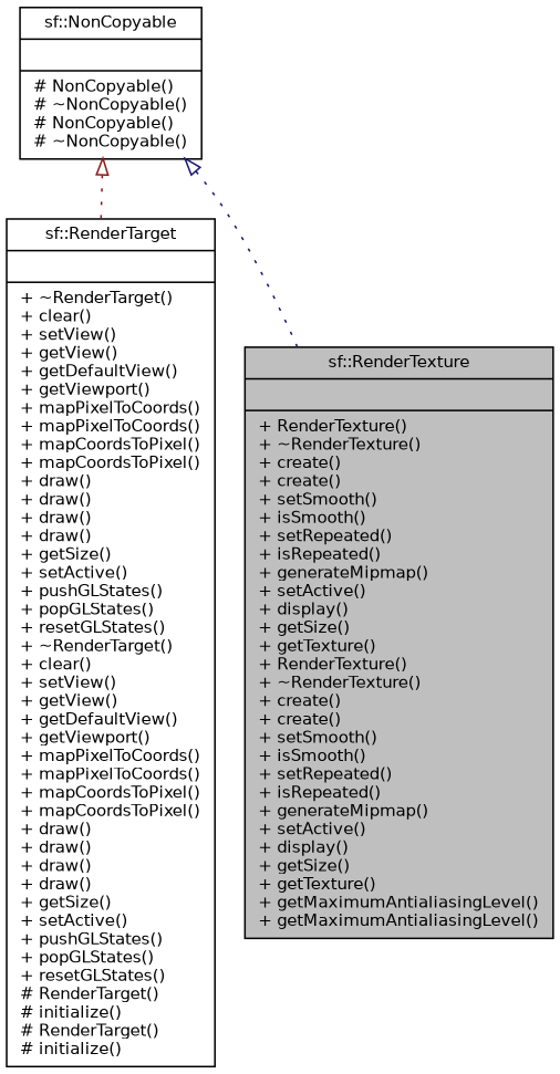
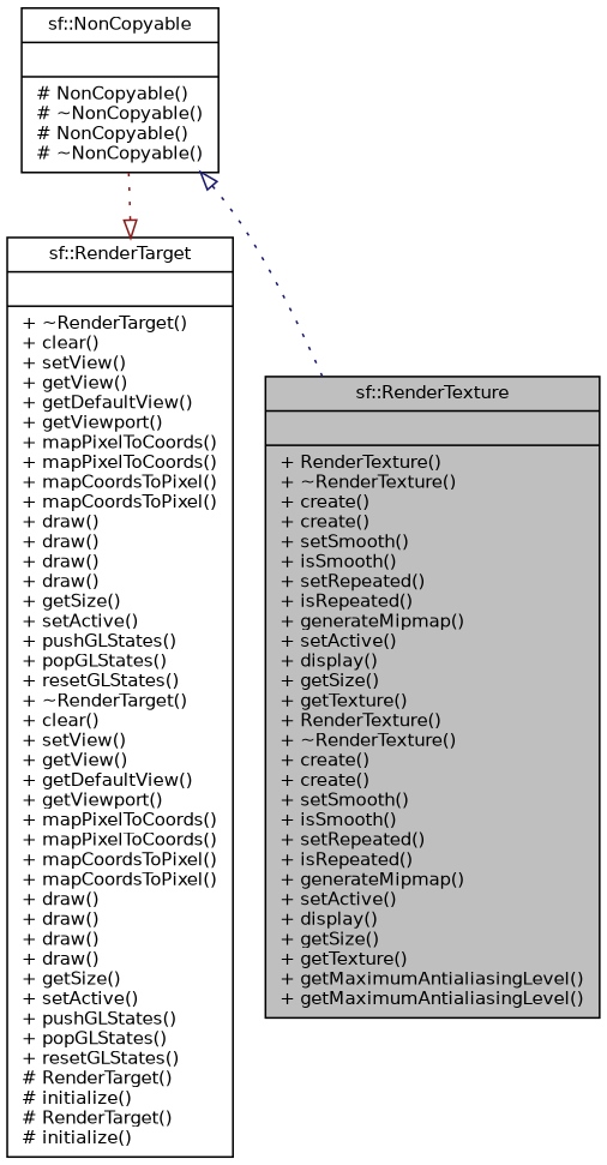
  digraph {
    node [color=black fillcolor=white fontname=Helvetica fontsize=10 shape=record style=filled]
    edge [arrowtail=onormal dir=back fontname=Helvetica fontsize=10 labelfontname=Helvetica labelfontsize=10 style=dotted]
    n1 [fillcolor=grey75 fontcolor=black height=0.2 label="{sf::RenderTexture\n||+ RenderTexture()\l+ ~RenderTexture()\l+ create()\l+ create()\l+ setSmooth()\l+ isSmooth()\l+ setRepeated()\l+ isRepeated()\l+ generateMipmap()\l+ setActive()\l+ display()\l+ getSize()\l+ getTexture()\l+ RenderTexture()\l+ ~RenderTexture()\l+ create()\l+ create()\l+ setSmooth()\l+ isSmooth()\l+ setRepeated()\l+ isRepeated()\l+ generateMipmap()\l+ setActive()\l+ display()\l+ getSize()\l+ getTexture()\l+ getMaximumAntialiasingLevel()\l+ getMaximumAntialiasingLevel()\l}" width=0.4]
    n2 [height=0.2 label="{sf::RenderTarget\n||+ ~RenderTarget()\l+ clear()\l+ setView()\l+ getView()\l+ getDefaultView()\l+ getViewport()\l+ mapPixelToCoords()\l+ mapPixelToCoords()\l+ mapCoordsToPixel()\l+ mapCoordsToPixel()\l+ draw()\l+ draw()\l+ draw()\l+ draw()\l+ getSize()\l+ setActive()\l+ pushGLStates()\l+ popGLStates()\l+ resetGLStates()\l+ ~RenderTarget()\l+ clear()\l+ setView()\l+ getView()\l+ getDefaultView()\l+ getViewport()\l+ mapPixelToCoords()\l+ mapPixelToCoords()\l+ mapCoordsToPixel()\l+ mapCoordsToPixel()\l+ draw()\l+ draw()\l+ draw()\l+ draw()\l+ getSize()\l+ setActive()\l+ pushGLStates()\l+ popGLStates()\l+ resetGLStates()\l# RenderTarget()\l# initialize()\l# RenderTarget()\l# initialize()\l}" width=0.4]
    n3 [height=0.2 label="{sf::NonCopyable\n||# NonCopyable()\l# ~NonCopyable()\l# NonCopyable()\l# ~NonCopyable()\l}" width=0.4]
    n3 -> n1 [color=midnightblue]
-   n3 -> n2 [color=firebrick4]
+   n2 -> n3 [color=firebrick4]
  }
